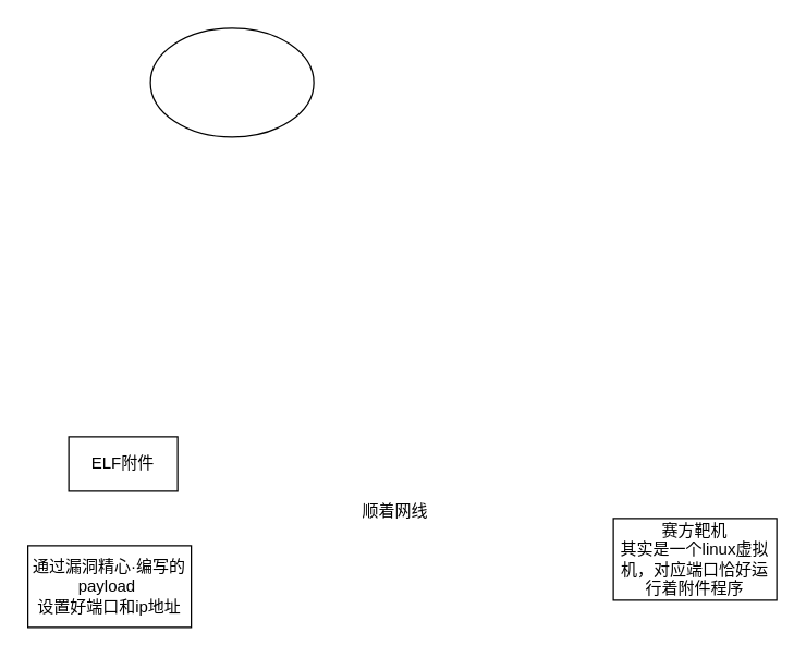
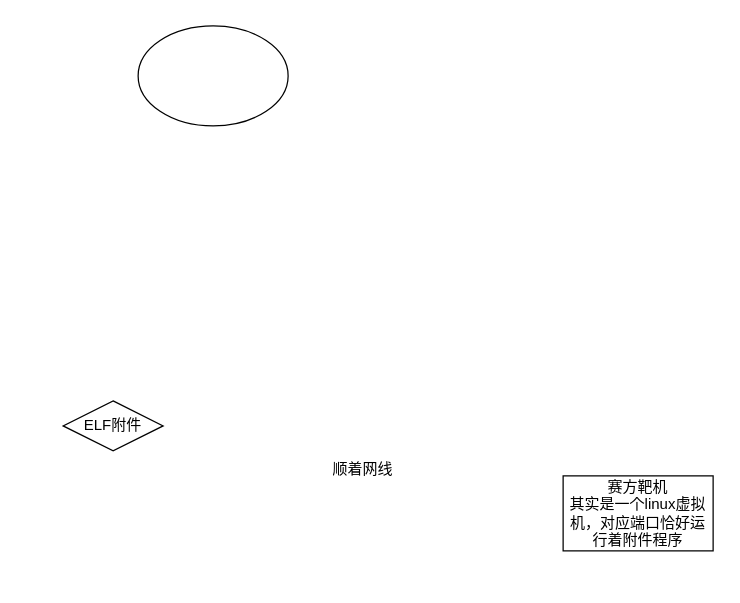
  <mxCell id="0" />
  <mxCell id="1" parent="0" />
- <mxCell id="2" value="ELF附件" style="rounded=0;whiteSpace=wrap;html=1;" vertex="1" parent="1"><mxGeometry x="50" y="320" width="80" height="40" as="geometry" /></mxCell>
+ <mxCell id="2" value="ELF附件" style="rhombus;whiteSpace=wrap;html=1;" vertex="1" parent="1"><mxGeometry x="50" y="320" width="80" height="40" as="geometry" /></mxCell>
  <mxCell id="3" value="赛方靶机&lt;div&gt;其实是一个linux虚拟机，对应端口恰好运行着附件程序&lt;/div&gt;" style="rounded=0;whiteSpace=wrap;html=1;" vertex="1" parent="1"><mxGeometry x="450" y="380" width="120" height="60" as="geometry" /></mxCell>
- <mxCell id="4" value="通过漏洞精心·编写的payload&amp;nbsp;&lt;div&gt;设置好端口和ip地址&lt;/div&gt;" style="rounded=0;whiteSpace=wrap;html=1;" vertex="1" parent="1"><mxGeometry x="20" y="400" width="120" height="60" as="geometry" /></mxCell>
  <mxCell id="5" value="顺着网线" style="text;strokeColor=none;align=center;fillColor=none;html=1;verticalAlign=middle;whiteSpace=wrap;rounded=0;" vertex="1" parent="1"><mxGeometry x="260" y="360" width="60" height="30" as="geometry" /></mxCell>
  <mxCell id="6" value="" style="ellipse;whiteSpace=wrap;html=1;" vertex="1" parent="1"><mxGeometry x="110" y="20" width="120" height="80" as="geometry" /></mxCell>
